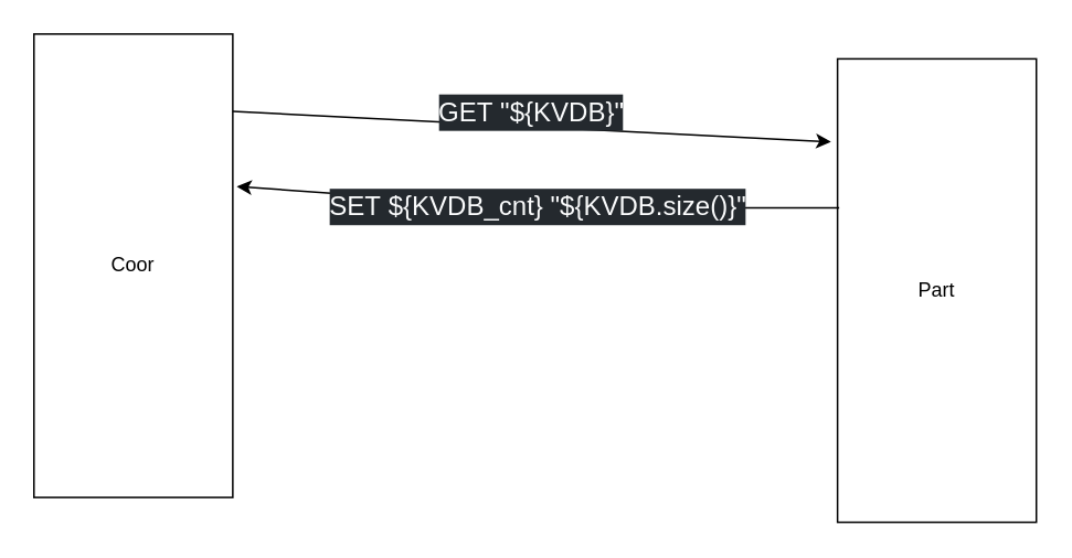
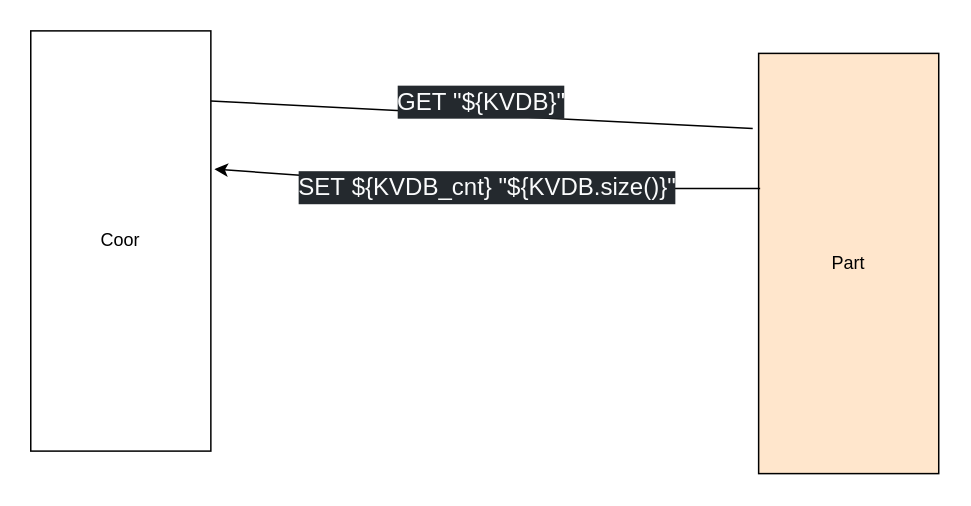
  <mxCell id="0" />
  <mxCell id="1" parent="0" />
  <mxCell id="2" value="Coor" style="rounded=0;whiteSpace=wrap;html=1;" vertex="1" parent="1"><mxGeometry x="20" y="20" width="120" height="280" as="geometry" /></mxCell>
- <mxCell id="3" value="Part" style="rounded=0;whiteSpace=wrap;html=1;" vertex="1" parent="1"><mxGeometry x="505" y="35" width="120" height="280" as="geometry" /></mxCell>
- <mxCell id="4" value="" style="endArrow=classic;html=1;exitX=1;exitY=0.167;exitDx=0;exitDy=0;exitPerimeter=0;entryX=-0.033;entryY=0.179;entryDx=0;entryDy=0;entryPerimeter=0;" edge="1" parent="1" source="2" target="3"><mxGeometry width="50" height="50" relative="1" as="geometry"><mxPoint x="335" y="155" as="sourcePoint" /><mxPoint x="385" y="105" as="targetPoint" /></mxGeometry></mxCell>
+ <mxCell id="3" value="Part" style="rounded=0;whiteSpace=wrap;html=1;fillColor=#ffe6cc;" vertex="1" parent="1"><mxGeometry x="505" y="35" width="120" height="280" as="geometry" /></mxCell>
+ <mxCell id="4" value="" style="endArrow=none;html=1;exitX=1;exitY=0.167;exitDx=0;exitDy=0;exitPerimeter=0;entryX=-0.033;entryY=0.179;entryDx=0;entryDy=0;entryPerimeter=0;" edge="1" parent="1" source="2" target="3"><mxGeometry width="50" height="50" relative="1" as="geometry"><mxPoint x="335" y="155" as="sourcePoint" /><mxPoint x="385" y="105" as="targetPoint" /></mxGeometry></mxCell>
  <mxCell id="5" value="&lt;div style=&quot;color: rgb(250 , 251 , 252) ; background-color: rgb(36 , 41 , 46) ; font-size: 16px ; line-height: 22px&quot;&gt;GET&amp;nbsp;&quot;${KVDB}&quot;&lt;/div&gt;" style="text;html=1;align=center;verticalAlign=middle;resizable=0;points=[];autosize=1;" vertex="1" parent="1"><mxGeometry x="255" y="52" width="130" height="30" as="geometry" /></mxCell>
  <mxCell id="6" value="" style="endArrow=classic;html=1;entryX=1.02;entryY=0.329;entryDx=0;entryDy=0;entryPerimeter=0;" edge="1" parent="1" target="2"><mxGeometry width="50" height="50" relative="1" as="geometry"><mxPoint x="506" y="125" as="sourcePoint" /><mxPoint x="155" y="125" as="targetPoint" /><Array as="points"><mxPoint x="325" y="125" /></Array></mxGeometry></mxCell>
  <mxCell id="7" value="&lt;div style=&quot;color: rgb(250 , 251 , 252) ; background-color: rgb(36 , 41 , 46) ; font-size: 16px ; line-height: 22px&quot;&gt;SET&amp;nbsp;${KVDB_cnt}&amp;nbsp;&quot;${KVDB.size()}&quot;&lt;/div&gt;" style="edgeLabel;html=1;align=center;verticalAlign=middle;resizable=0;points=[];" vertex="1" connectable="0" parent="6"><mxGeometry x="0.115" y="4" relative="1" as="geometry"><mxPoint x="21" y="-4" as="offset" /></mxGeometry></mxCell>
